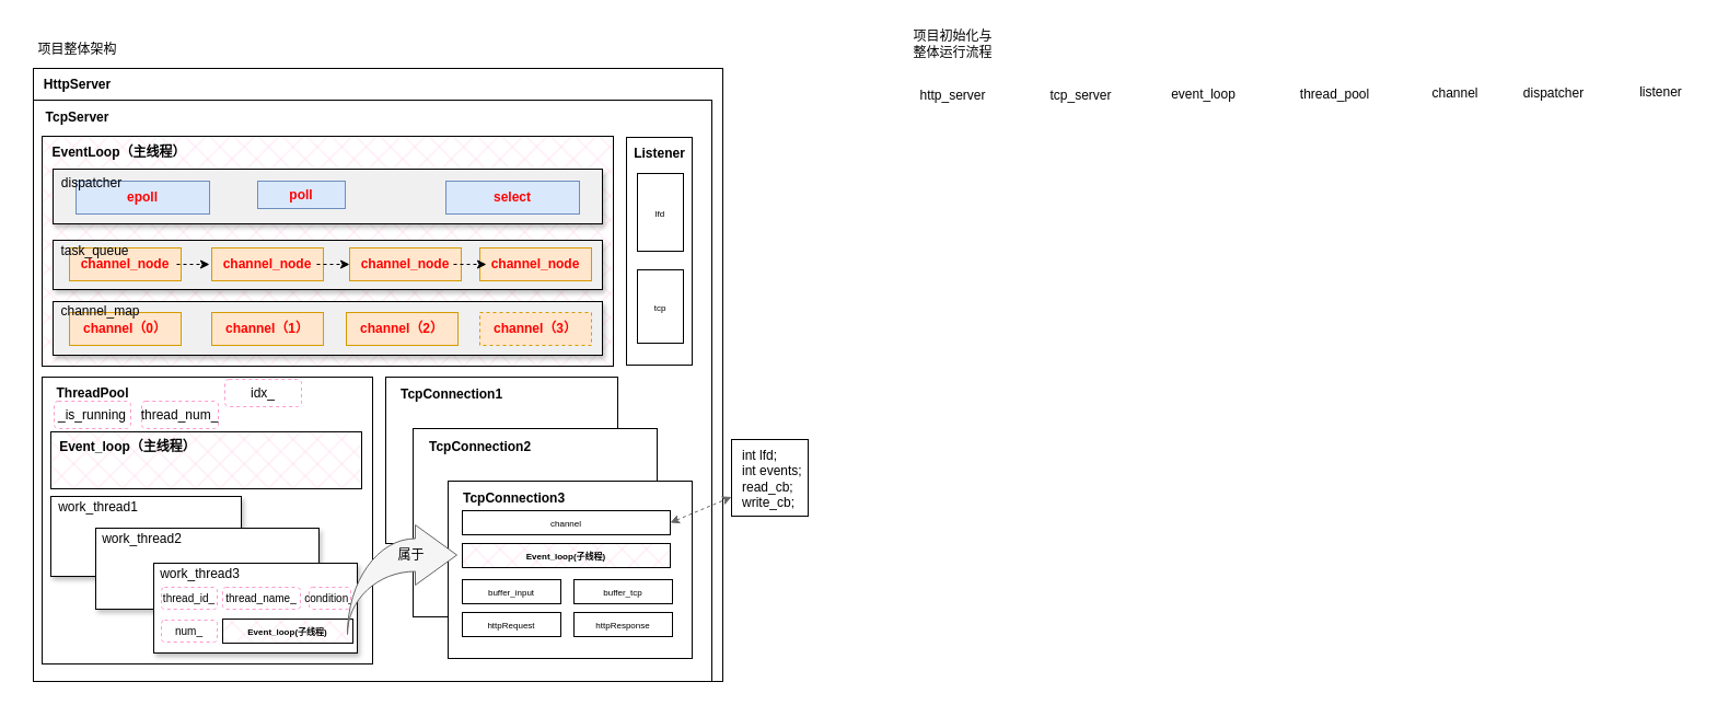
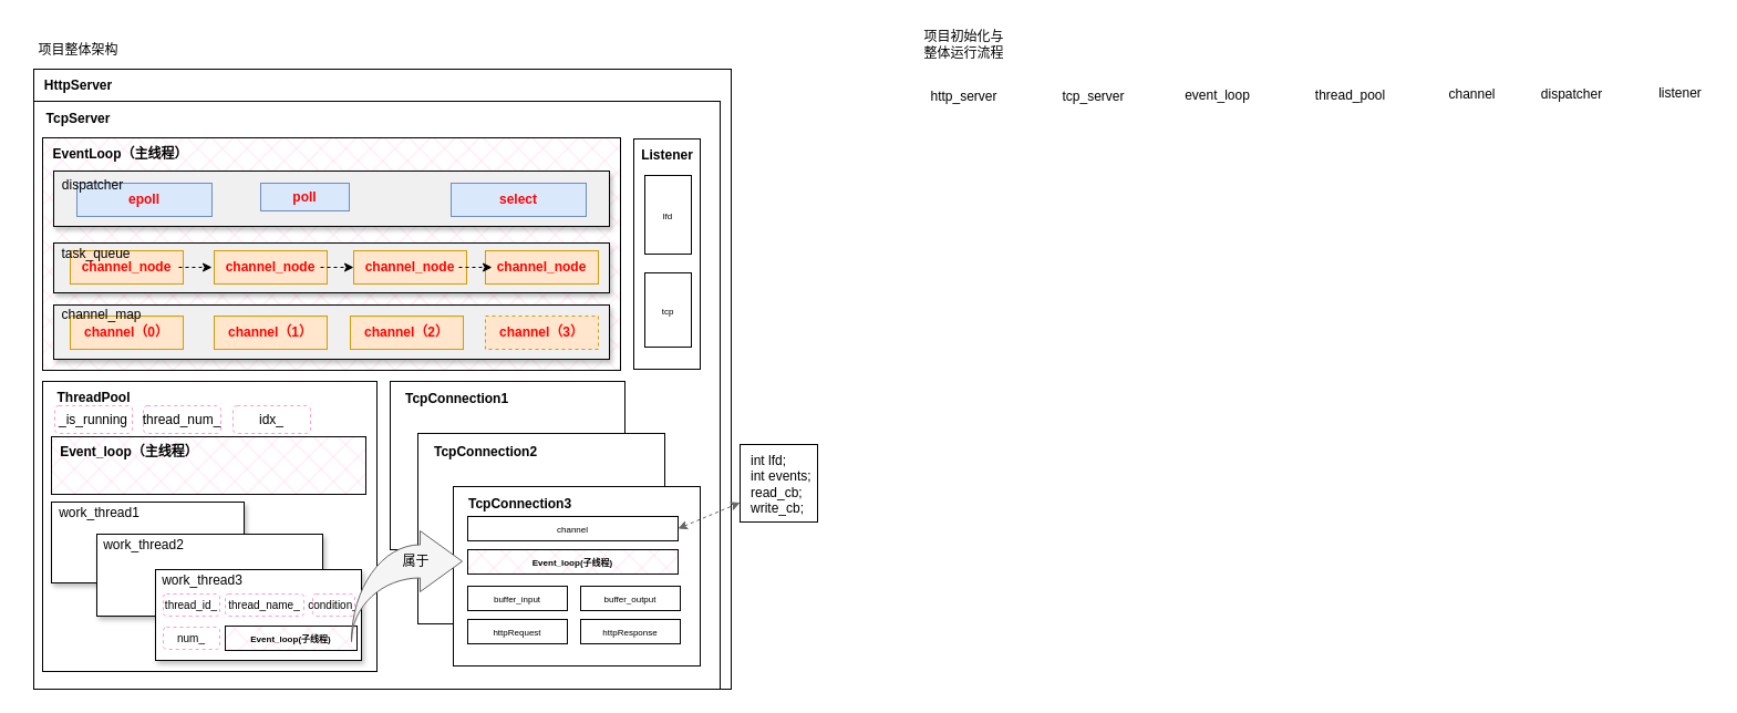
  <mxCell id="0" />
  <mxCell id="1" parent="0" />
  <mxCell id="2" value="" style="rounded=0;whiteSpace=wrap;html=1;fillColor=none;" parent="1" vertex="1"><mxGeometry x="30" y="91" width="620" height="531" as="geometry" /></mxCell>
  <mxCell id="3" value="" style="rounded=0;whiteSpace=wrap;html=1;fillColor=none;" parent="1" vertex="1"><mxGeometry x="30" y="62" width="630" height="560" as="geometry" /></mxCell>
  <mxCell id="4" value="&lt;b&gt;HttpServer&lt;/b&gt;" style="text;html=1;align=center;verticalAlign=middle;resizable=0;points=[];autosize=1;strokeColor=none;fillColor=none;" parent="1" vertex="1"><mxGeometry x="30" y="62" width="80" height="30" as="geometry" /></mxCell>
  <mxCell id="5" value="&lt;b&gt;Tcp&lt;span style=&quot;background-color: initial;&quot;&gt;Server&lt;/span&gt;&lt;/b&gt;" style="text;html=1;align=center;verticalAlign=middle;resizable=0;points=[];autosize=1;strokeColor=none;fillColor=none;" parent="1" vertex="1"><mxGeometry x="30" y="92" width="80" height="30" as="geometry" /></mxCell>
  <mxCell id="6" value="" style="rounded=0;whiteSpace=wrap;html=1;fillColor=#FFCCE6;gradientColor=none;fillStyle=cross-hatch;" parent="1" vertex="1"><mxGeometry x="38" y="124" width="522" height="210" as="geometry" /></mxCell>
  <mxCell id="7" value="&lt;b&gt;EventLoop（主线程）&lt;/b&gt;" style="text;html=1;align=center;verticalAlign=middle;resizable=0;points=[];autosize=1;strokeColor=none;fillColor=none;" parent="1" vertex="1"><mxGeometry x="33" y="124" width="150" height="30" as="geometry" /></mxCell>
  <mxCell id="8" value="" style="rounded=0;whiteSpace=wrap;html=1;fillColor=#F0F0F0;shadow=1;" parent="1" vertex="1"><mxGeometry x="48" y="154" width="502" height="50" as="geometry" /></mxCell>
  <mxCell id="9" value="&lt;b&gt;&lt;font color=&quot;#ff0000&quot;&gt;epoll&lt;/font&gt;&lt;/b&gt;" style="rounded=0;whiteSpace=wrap;html=1;fillColor=#dae8fc;strokeColor=#6c8ebf;" parent="1" vertex="1"><mxGeometry x="69" y="165" width="122" height="30" as="geometry" /></mxCell>
  <mxCell id="10" value="dispatcher" style="text;html=1;align=center;verticalAlign=middle;resizable=0;points=[];autosize=1;strokeColor=none;fillColor=none;" parent="1" vertex="1"><mxGeometry x="43" y="152" width="80" height="30" as="geometry" /></mxCell>
  <mxCell id="11" value="&lt;b&gt;&lt;font color=&quot;#ff0000&quot;&gt;poll&lt;/font&gt;&lt;/b&gt;" style="rounded=0;whiteSpace=wrap;html=1;fillColor=#dae8fc;strokeColor=#6c8ebf;" parent="1" vertex="1"><mxGeometry x="235" y="165" width="80" height="25" as="geometry" /></mxCell>
  <mxCell id="12" value="&lt;b&gt;&lt;font color=&quot;#ff0000&quot;&gt;select&lt;/font&gt;&lt;/b&gt;" style="rounded=0;whiteSpace=wrap;html=1;fillColor=#dae8fc;strokeColor=#6c8ebf;" parent="1" vertex="1"><mxGeometry x="407" y="165" width="122" height="30" as="geometry" /></mxCell>
  <mxCell id="13" value="" style="rounded=0;whiteSpace=wrap;html=1;fillColor=#F0F0F0;shadow=1;" parent="1" vertex="1"><mxGeometry x="48" y="219" width="502" height="45" as="geometry" /></mxCell>
  <mxCell id="14" value="&lt;b&gt;&lt;font color=&quot;#ff0000&quot;&gt;channel_node&lt;/font&gt;&lt;/b&gt;" style="rounded=0;whiteSpace=wrap;html=1;fillColor=#ffe6cc;strokeColor=#d79b00;" parent="1" vertex="1"><mxGeometry x="63" y="226" width="102" height="30" as="geometry" /></mxCell>
  <mxCell id="15" value="task_queue" style="text;html=1;align=center;verticalAlign=middle;resizable=0;points=[];autosize=1;strokeColor=none;fillColor=none;" parent="1" vertex="1"><mxGeometry x="41" y="214" width="90" height="30" as="geometry" /></mxCell>
  <mxCell id="16" value="&lt;b&gt;&lt;font color=&quot;#ff0000&quot;&gt;channel_node&lt;/font&gt;&lt;/b&gt;" style="rounded=0;whiteSpace=wrap;html=1;fillColor=#ffe6cc;strokeColor=#d79b00;" parent="1" vertex="1"><mxGeometry x="193" y="226" width="102" height="30" as="geometry" /></mxCell>
  <mxCell id="17" value="&lt;b&gt;&lt;font color=&quot;#ff0000&quot;&gt;channel_node&lt;/font&gt;&lt;/b&gt;" style="rounded=0;whiteSpace=wrap;html=1;fillColor=#ffe6cc;strokeColor=#d79b00;" parent="1" vertex="1"><mxGeometry x="319" y="226" width="102" height="30" as="geometry" /></mxCell>
  <mxCell id="18" value="&lt;b&gt;&lt;font color=&quot;#ff0000&quot;&gt;channel_node&lt;/font&gt;&lt;/b&gt;" style="rounded=0;whiteSpace=wrap;html=1;fillColor=#ffe6cc;strokeColor=#d79b00;" parent="1" vertex="1"><mxGeometry x="438" y="226" width="102" height="30" as="geometry" /></mxCell>
  <mxCell id="19" value="" style="endArrow=classic;html=1;rounded=0;dashed=1;" parent="1" edge="1"><mxGeometry width="50" height="50" relative="1" as="geometry"><mxPoint x="161" y="241" as="sourcePoint" /><mxPoint x="191" y="241" as="targetPoint" /></mxGeometry></mxCell>
  <mxCell id="20" value="" style="endArrow=classic;html=1;rounded=0;dashed=1;" parent="1" edge="1"><mxGeometry width="50" height="50" relative="1" as="geometry"><mxPoint x="289" y="241" as="sourcePoint" /><mxPoint x="319" y="241" as="targetPoint" /></mxGeometry></mxCell>
  <mxCell id="21" value="" style="endArrow=classic;html=1;rounded=0;dashed=1;" parent="1" edge="1"><mxGeometry width="50" height="50" relative="1" as="geometry"><mxPoint x="414" y="241" as="sourcePoint" /><mxPoint x="444" y="241" as="targetPoint" /></mxGeometry></mxCell>
  <mxCell id="22" value="" style="rounded=0;whiteSpace=wrap;html=1;" parent="1" vertex="1"><mxGeometry x="668" y="401" width="70" height="70" as="geometry" /></mxCell>
  <mxCell id="23" value="int lfd;&lt;div&gt;int events;&lt;/div&gt;&lt;div&gt;read_cb;&lt;/div&gt;&lt;div&gt;write_cb;&lt;/div&gt;" style="text;html=1;align=left;verticalAlign=middle;resizable=0;points=[];autosize=1;strokeColor=none;fillColor=none;" parent="1" vertex="1"><mxGeometry x="676" y="402" width="80" height="70" as="geometry" /></mxCell>
  <mxCell id="24" value="" style="rounded=0;whiteSpace=wrap;html=1;fillColor=#F0F0F0;shadow=1;" parent="1" vertex="1"><mxGeometry x="48" y="275" width="502" height="49" as="geometry" /></mxCell>
  <mxCell id="25" value="&lt;b&gt;&lt;font color=&quot;#ff0000&quot;&gt;channel（0）&lt;/font&gt;&lt;/b&gt;" style="rounded=0;whiteSpace=wrap;html=1;fillColor=#ffe6cc;strokeColor=#d79b00;" parent="1" vertex="1"><mxGeometry x="63" y="285" width="102" height="30" as="geometry" /></mxCell>
  <mxCell id="26" value="channel_map" style="text;html=1;align=center;verticalAlign=middle;resizable=0;points=[];autosize=1;strokeColor=none;fillColor=none;" parent="1" vertex="1"><mxGeometry x="41" y="269" width="100" height="30" as="geometry" /></mxCell>
  <mxCell id="27" value="&lt;b&gt;&lt;font color=&quot;#ff0000&quot;&gt;channel（1）&lt;/font&gt;&lt;/b&gt;" style="rounded=0;whiteSpace=wrap;html=1;fillColor=#ffe6cc;strokeColor=#d79b00;" parent="1" vertex="1"><mxGeometry x="193" y="285" width="102" height="30" as="geometry" /></mxCell>
  <mxCell id="28" value="&lt;b&gt;&lt;font color=&quot;#ff0000&quot;&gt;channel（2）&lt;/font&gt;&lt;/b&gt;" style="rounded=0;whiteSpace=wrap;html=1;fillColor=#ffe6cc;strokeColor=#d79b00;" parent="1" vertex="1"><mxGeometry x="316" y="285" width="102" height="30" as="geometry" /></mxCell>
  <mxCell id="29" value="&lt;b&gt;&lt;font color=&quot;#ff0000&quot;&gt;channel（3）&lt;/font&gt;&lt;/b&gt;" style="rounded=0;whiteSpace=wrap;html=1;fillColor=#ffe6cc;strokeColor=#d79b00;dashed=1;" parent="1" vertex="1"><mxGeometry x="438" y="285" width="102" height="30" as="geometry" /></mxCell>
  <mxCell id="30" value="" style="rounded=0;whiteSpace=wrap;html=1;fillColor=none;" parent="1" vertex="1"><mxGeometry x="38" y="344" width="302" height="262" as="geometry" /></mxCell>
  <mxCell id="31" value="&lt;b&gt;ThreadPool&lt;/b&gt;" style="text;html=1;align=center;verticalAlign=middle;resizable=0;points=[];autosize=1;strokeColor=none;fillColor=none;" parent="1" vertex="1"><mxGeometry x="39" y="344" width="90" height="30" as="geometry" /></mxCell>
  <mxCell id="32" value="" style="rounded=0;whiteSpace=wrap;html=1;fillColor=default;" parent="1" vertex="1"><mxGeometry x="352" y="344" width="212" height="152" as="geometry" /></mxCell>
  <mxCell id="33" value="&lt;b&gt;TcpConnection1&lt;/b&gt;" style="text;html=1;align=center;verticalAlign=middle;resizable=0;points=[];autosize=1;strokeColor=none;fillColor=none;" parent="1" vertex="1"><mxGeometry x="352" y="345" width="120" height="30" as="geometry" /></mxCell>
  <mxCell id="34" value="" style="rounded=0;whiteSpace=wrap;html=1;fillColor=#FFCCE6;fillStyle=cross-hatch;" parent="1" vertex="1"><mxGeometry x="46" y="394" width="284" height="52" as="geometry" /></mxCell>
  <mxCell id="35" value="&lt;b&gt;Event_loop（主线程）&lt;/b&gt;" style="text;html=1;align=center;verticalAlign=middle;resizable=0;points=[];autosize=1;strokeColor=none;fillColor=none;" parent="1" vertex="1"><mxGeometry x="41" y="393" width="150" height="30" as="geometry" /></mxCell>
  <mxCell id="36" value="" style="rounded=0;whiteSpace=wrap;html=1;fillColor=default;shadow=1;" parent="1" vertex="1"><mxGeometry x="46" y="453" width="174" height="73" as="geometry" /></mxCell>
  <mxCell id="37" value="" style="rounded=0;whiteSpace=wrap;html=1;fillColor=default;shadow=1;" parent="1" vertex="1"><mxGeometry x="87" y="482" width="204" height="74" as="geometry" /></mxCell>
  <mxCell id="38" value="" style="rounded=0;whiteSpace=wrap;html=1;fillColor=default;shadow=1;" parent="1" vertex="1"><mxGeometry x="140" y="514" width="186" height="82" as="geometry" /></mxCell>
  <mxCell id="39" value="&lt;font style=&quot;font-size: 8px;&quot;&gt;&lt;b&gt;Event_loop(子线程)&lt;/b&gt;&lt;/font&gt;" style="rounded=0;whiteSpace=wrap;html=1;fillColor=#FFCCE6;fillStyle=cross-hatch;" parent="1" vertex="1"><mxGeometry x="203" y="565" width="119" height="22" as="geometry" /></mxCell>
  <mxCell id="40" value="work_thread1" style="text;html=1;align=center;verticalAlign=middle;resizable=0;points=[];autosize=1;strokeColor=none;fillColor=none;" parent="1" vertex="1"><mxGeometry x="39" y="448" width="100" height="30" as="geometry" /></mxCell>
  <mxCell id="41" value="work_thread2" style="text;html=1;align=center;verticalAlign=middle;resizable=0;points=[];autosize=1;strokeColor=none;fillColor=none;" parent="1" vertex="1"><mxGeometry x="79" y="477" width="100" height="30" as="geometry" /></mxCell>
  <mxCell id="42" value="work_thread3" style="text;html=1;align=center;verticalAlign=middle;resizable=0;points=[];autosize=1;strokeColor=none;fillColor=none;" parent="1" vertex="1"><mxGeometry x="132" y="509" width="100" height="30" as="geometry" /></mxCell>
  <mxCell id="43" value="" style="rounded=0;whiteSpace=wrap;html=1;fillColor=default;" parent="1" vertex="1"><mxGeometry x="377" y="391" width="223" height="172" as="geometry" /></mxCell>
  <mxCell id="44" value="" style="rounded=0;whiteSpace=wrap;html=1;fillColor=default;" parent="1" vertex="1"><mxGeometry x="409" y="439" width="223" height="162" as="geometry" /></mxCell>
  <mxCell id="45" value="&lt;font style=&quot;font-size: 8px;&quot;&gt;&lt;b&gt;Event_loop(子线程)&lt;/b&gt;&lt;/font&gt;" style="rounded=0;whiteSpace=wrap;html=1;fillColor=#FFCCE6;fillStyle=cross-hatch;" parent="1" vertex="1"><mxGeometry x="422" y="496" width="190" height="22" as="geometry" /></mxCell>
  <mxCell id="46" value="&lt;font style=&quot;font-size: 8px;&quot;&gt;channel&lt;/font&gt;" style="rounded=0;whiteSpace=wrap;html=1;fillColor=none;fillStyle=cross-hatch;" parent="1" vertex="1"><mxGeometry x="422" y="466" width="190" height="22" as="geometry" /></mxCell>
  <mxCell id="47" value="&lt;font style=&quot;font-size: 8px;&quot;&gt;buffer_input&lt;/font&gt;" style="rounded=0;whiteSpace=wrap;html=1;fillColor=none;fillStyle=cross-hatch;" parent="1" vertex="1"><mxGeometry x="422" y="529" width="90" height="22" as="geometry" /></mxCell>
  <mxCell id="48" value="&lt;font style=&quot;font-size: 8px;&quot;&gt;httpRequest&lt;/font&gt;" style="rounded=0;whiteSpace=wrap;html=1;fillColor=none;fillStyle=cross-hatch;" parent="1" vertex="1"><mxGeometry x="422" y="559" width="90" height="22" as="geometry" /></mxCell>
- <mxCell id="49" value="&lt;font style=&quot;font-size: 8px;&quot;&gt;buffer_tcp&lt;/font&gt;" style="rounded=0;whiteSpace=wrap;html=1;fillColor=none;fillStyle=cross-hatch;" parent="1" vertex="1"><mxGeometry x="524" y="529" width="90" height="22" as="geometry" /></mxCell>
+ <mxCell id="49" value="&lt;font style=&quot;font-size: 8px;&quot;&gt;buffer_output&lt;/font&gt;" style="rounded=0;whiteSpace=wrap;html=1;fillColor=none;fillStyle=cross-hatch;" parent="1" vertex="1"><mxGeometry x="524" y="529" width="90" height="22" as="geometry" /></mxCell>
  <mxCell id="50" value="&lt;font style=&quot;font-size: 8px;&quot;&gt;httpResponse&lt;/font&gt;" style="rounded=0;whiteSpace=wrap;html=1;fillColor=none;fillStyle=cross-hatch;" parent="1" vertex="1"><mxGeometry x="524" y="559" width="90" height="22" as="geometry" /></mxCell>
  <mxCell id="51" value="&lt;b&gt;TcpConnection2&lt;/b&gt;" style="text;html=1;align=center;verticalAlign=middle;resizable=0;points=[];autosize=1;strokeColor=none;fillColor=none;" parent="1" vertex="1"><mxGeometry x="378" y="393" width="120" height="30" as="geometry" /></mxCell>
  <mxCell id="52" value="&lt;b&gt;TcpConnection3&lt;/b&gt;" style="text;html=1;align=center;verticalAlign=middle;resizable=0;points=[];autosize=1;strokeColor=none;fillColor=none;" parent="1" vertex="1"><mxGeometry x="409" y="440" width="120" height="30" as="geometry" /></mxCell>
  <mxCell id="53" value="&lt;span style=&quot;text-wrap: nowrap;&quot;&gt;_is_running&lt;/span&gt;" style="rounded=1;whiteSpace=wrap;html=1;fillColor=none;dashed=1;strokeColor=#FF99CC;" parent="1" vertex="1"><mxGeometry x="49" y="366" width="70" height="25" as="geometry" /></mxCell>
  <mxCell id="54" value="&lt;span style=&quot;text-wrap: nowrap;&quot;&gt;thread_num_&lt;/span&gt;" style="rounded=1;whiteSpace=wrap;html=1;fillColor=none;dashed=1;strokeColor=#FF99CC;" parent="1" vertex="1"><mxGeometry x="129" y="366" width="70" height="25" as="geometry" /></mxCell>
- <mxCell id="55" value="&lt;span style=&quot;text-wrap: nowrap;&quot;&gt;idx_&lt;/span&gt;" style="rounded=1;whiteSpace=wrap;html=1;fillColor=none;dashed=1;strokeColor=#FF99CC;" parent="1" vertex="1"><mxGeometry x="205" y="346" width="70" height="25" as="geometry" /></mxCell>
+ <mxCell id="55" value="&lt;span style=&quot;text-wrap: nowrap;&quot;&gt;idx_&lt;/span&gt;" style="rounded=1;whiteSpace=wrap;html=1;fillColor=none;dashed=1;strokeColor=#FF99CC;" parent="1" vertex="1"><mxGeometry x="210" y="366" width="70" height="25" as="geometry" /></mxCell>
  <mxCell id="56" value="&lt;span style=&quot;text-wrap: nowrap;&quot;&gt;&lt;font style=&quot;font-size: 10px;&quot;&gt;thread_id_&lt;/font&gt;&lt;/span&gt;" style="rounded=1;whiteSpace=wrap;html=1;fillColor=none;dashed=1;strokeColor=#FF99CC;" parent="1" vertex="1"><mxGeometry x="147" y="536" width="51" height="20" as="geometry" /></mxCell>
  <mxCell id="57" value="&lt;span style=&quot;text-wrap: nowrap;&quot;&gt;&lt;font style=&quot;font-size: 10px;&quot;&gt;thread_name_&lt;/font&gt;&lt;/span&gt;" style="rounded=1;whiteSpace=wrap;html=1;fillColor=none;dashed=1;strokeColor=#FF99CC;" parent="1" vertex="1"><mxGeometry x="203" y="536" width="71" height="20" as="geometry" /></mxCell>
  <mxCell id="58" value="&lt;span style=&quot;text-wrap: nowrap;&quot;&gt;&lt;font style=&quot;font-size: 10px;&quot;&gt;num_&lt;/font&gt;&lt;/span&gt;" style="rounded=1;whiteSpace=wrap;html=1;fillColor=none;dashed=1;strokeColor=#FF99CC;" parent="1" vertex="1"><mxGeometry x="147" y="566" width="51" height="20" as="geometry" /></mxCell>
  <mxCell id="59" value="&lt;span style=&quot;text-wrap: nowrap;&quot;&gt;&lt;font style=&quot;font-size: 10px;&quot;&gt;condition_&lt;/font&gt;&lt;/span&gt;" style="rounded=1;whiteSpace=wrap;html=1;fillColor=none;dashed=1;strokeColor=#FF99CC;" parent="1" vertex="1"><mxGeometry x="282" y="536" width="38" height="20" as="geometry" /></mxCell>
  <mxCell id="60" value="" style="html=1;shadow=0;dashed=0;align=center;verticalAlign=middle;shape=mxgraph.arrows2.jumpInArrow;dy=15;dx=38;arrowHead=55;fillColor=#f5f5f5;fontColor=#333333;strokeColor=#666666;" parent="1" vertex="1"><mxGeometry x="317" y="479" width="100" height="100" as="geometry" /></mxCell>
  <mxCell id="61" value="属于" style="text;html=1;align=center;verticalAlign=middle;resizable=0;points=[];autosize=1;strokeColor=none;fillColor=none;" parent="1" vertex="1"><mxGeometry x="350" y="492" width="50" height="30" as="geometry" /></mxCell>
  <mxCell id="62" value="项目整体架构" style="text;html=1;align=center;verticalAlign=middle;resizable=0;points=[];autosize=1;strokeColor=none;fillColor=none;" parent="1" vertex="1"><mxGeometry x="20" y="30" width="100" height="30" as="geometry" /></mxCell>
  <mxCell id="63" value="项目初始化与&lt;div&gt;整体运行流程&lt;/div&gt;" style="text;html=1;align=center;verticalAlign=middle;resizable=0;points=[];autosize=1;strokeColor=none;fillColor=none;" parent="1" vertex="1"><mxGeometry x="820" y="20" width="100" height="40" as="geometry" /></mxCell>
  <mxCell id="64" value="http_server" style="text;html=1;align=center;verticalAlign=middle;resizable=0;points=[];autosize=1;strokeColor=none;fillColor=none;" parent="1" vertex="1"><mxGeometry x="830" y="72" width="80" height="30" as="geometry" /></mxCell>
  <mxCell id="65" value="tcp_server" style="text;html=1;align=center;verticalAlign=middle;resizable=0;points=[];autosize=1;strokeColor=none;fillColor=none;" parent="1" vertex="1"><mxGeometry x="947" y="72" width="80" height="30" as="geometry" /></mxCell>
  <mxCell id="66" value="event_loop" style="text;html=1;align=center;verticalAlign=middle;resizable=0;points=[];autosize=1;strokeColor=none;fillColor=none;" parent="1" vertex="1"><mxGeometry x="1059" y="71" width="80" height="30" as="geometry" /></mxCell>
  <mxCell id="67" value="thread_pool" style="text;html=1;align=center;verticalAlign=middle;resizable=0;points=[];autosize=1;strokeColor=none;fillColor=none;" parent="1" vertex="1"><mxGeometry x="1174" y="71" width="90" height="30" as="geometry" /></mxCell>
  <mxCell id="68" value="channel" style="text;html=1;align=center;verticalAlign=middle;resizable=0;points=[];autosize=1;strokeColor=none;fillColor=none;" parent="1" vertex="1"><mxGeometry x="1294" y="70" width="70" height="30" as="geometry" /></mxCell>
  <mxCell id="69" value="dispatcher" style="text;html=1;align=center;verticalAlign=middle;resizable=0;points=[];autosize=1;strokeColor=none;fillColor=none;" parent="1" vertex="1"><mxGeometry x="1379" y="70" width="80" height="30" as="geometry" /></mxCell>
  <mxCell id="70" value="listener" style="text;html=1;align=center;verticalAlign=middle;resizable=0;points=[];autosize=1;strokeColor=none;fillColor=none;" parent="1" vertex="1"><mxGeometry x="1487" y="69" width="60" height="30" as="geometry" /></mxCell>
  <mxCell id="71" value="" style="rounded=0;whiteSpace=wrap;html=1;fillColor=none;" parent="1" vertex="1"><mxGeometry x="572" y="125" width="60" height="208" as="geometry" /></mxCell>
  <mxCell id="72" value="&lt;font style=&quot;font-size: 8px;&quot;&gt;lfd&lt;/font&gt;" style="rounded=0;whiteSpace=wrap;html=1;fillColor=none;fillStyle=cross-hatch;" parent="1" vertex="1"><mxGeometry x="582" y="158" width="42" height="71" as="geometry" /></mxCell>
  <mxCell id="73" value="&lt;font style=&quot;font-size: 8px;&quot;&gt;tcp&lt;/font&gt;" style="rounded=0;whiteSpace=wrap;html=1;fillColor=none;fillStyle=cross-hatch;" parent="1" vertex="1"><mxGeometry x="582" y="246" width="42" height="67" as="geometry" /></mxCell>
  <mxCell id="74" value="&lt;b&gt;Listener&lt;/b&gt;" style="text;html=1;align=center;verticalAlign=middle;resizable=0;points=[];autosize=1;strokeColor=none;fillColor=none;" parent="1" vertex="1"><mxGeometry x="567" y="125" width="70" height="30" as="geometry" /></mxCell>
  <mxCell id="75" value="" style="endArrow=classic;html=1;rounded=0;dashed=1;strokeColor=#666666;startArrow=classic;startFill=1;entryX=0;entryY=0.75;entryDx=0;entryDy=0;exitX=1;exitY=0.5;exitDx=0;exitDy=0;" parent="1" source="46" target="22" edge="1"><mxGeometry width="50" height="50" relative="1" as="geometry"><mxPoint x="752" y="566.5" as="sourcePoint" /><mxPoint x="710" y="548" as="targetPoint" /></mxGeometry></mxCell>
